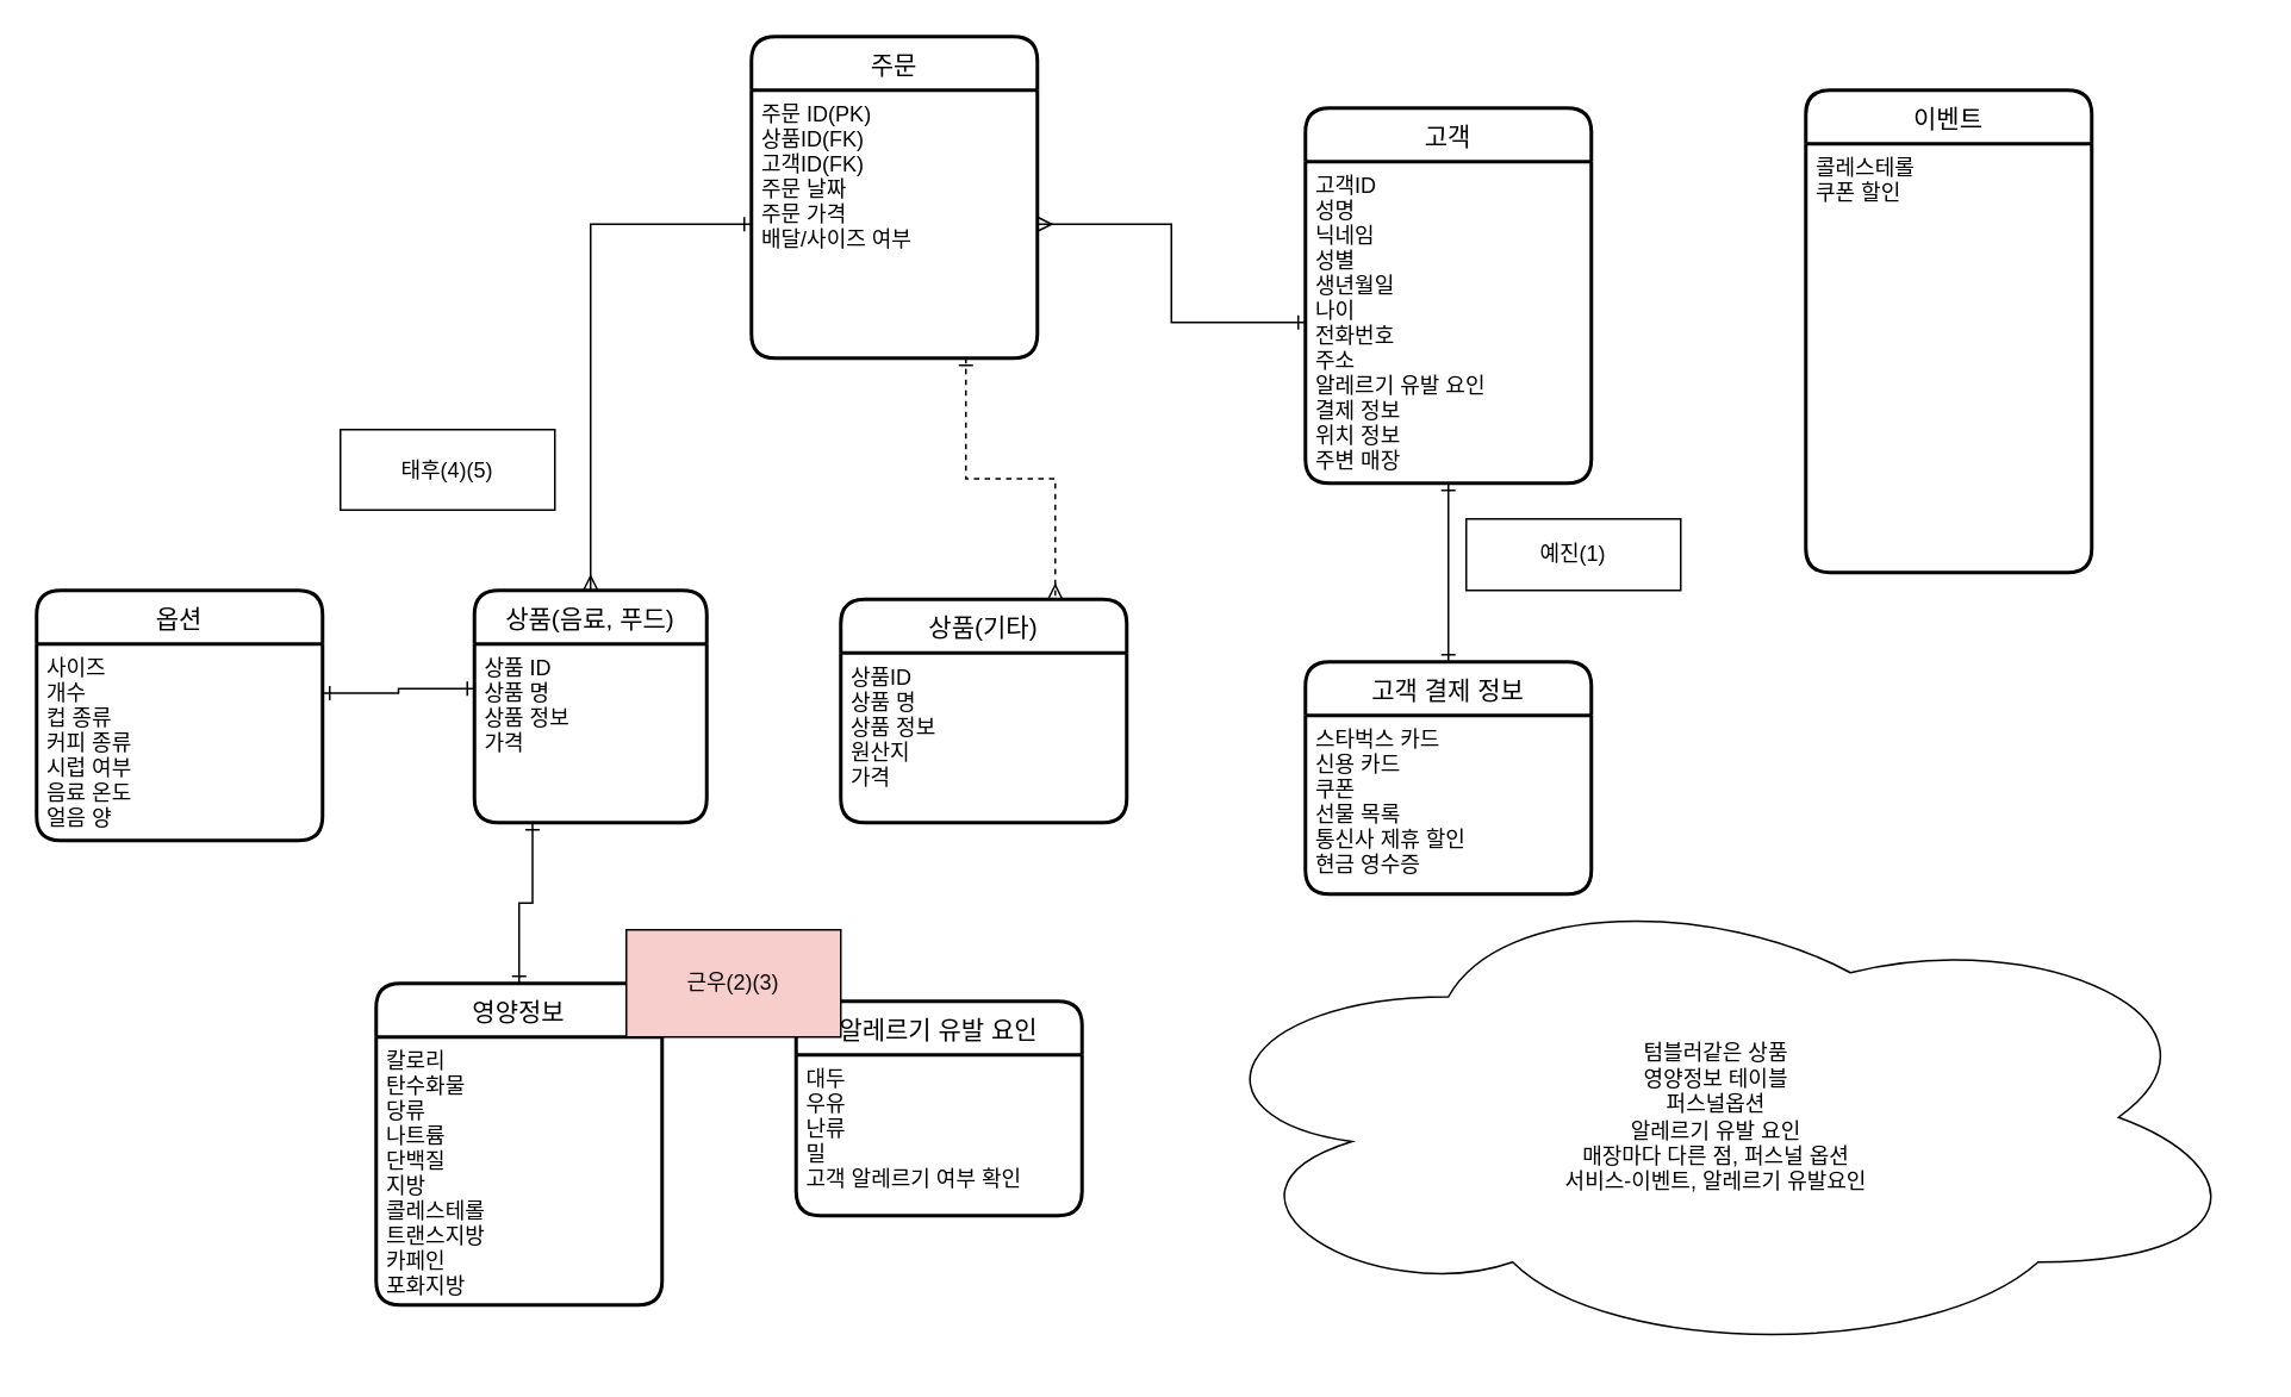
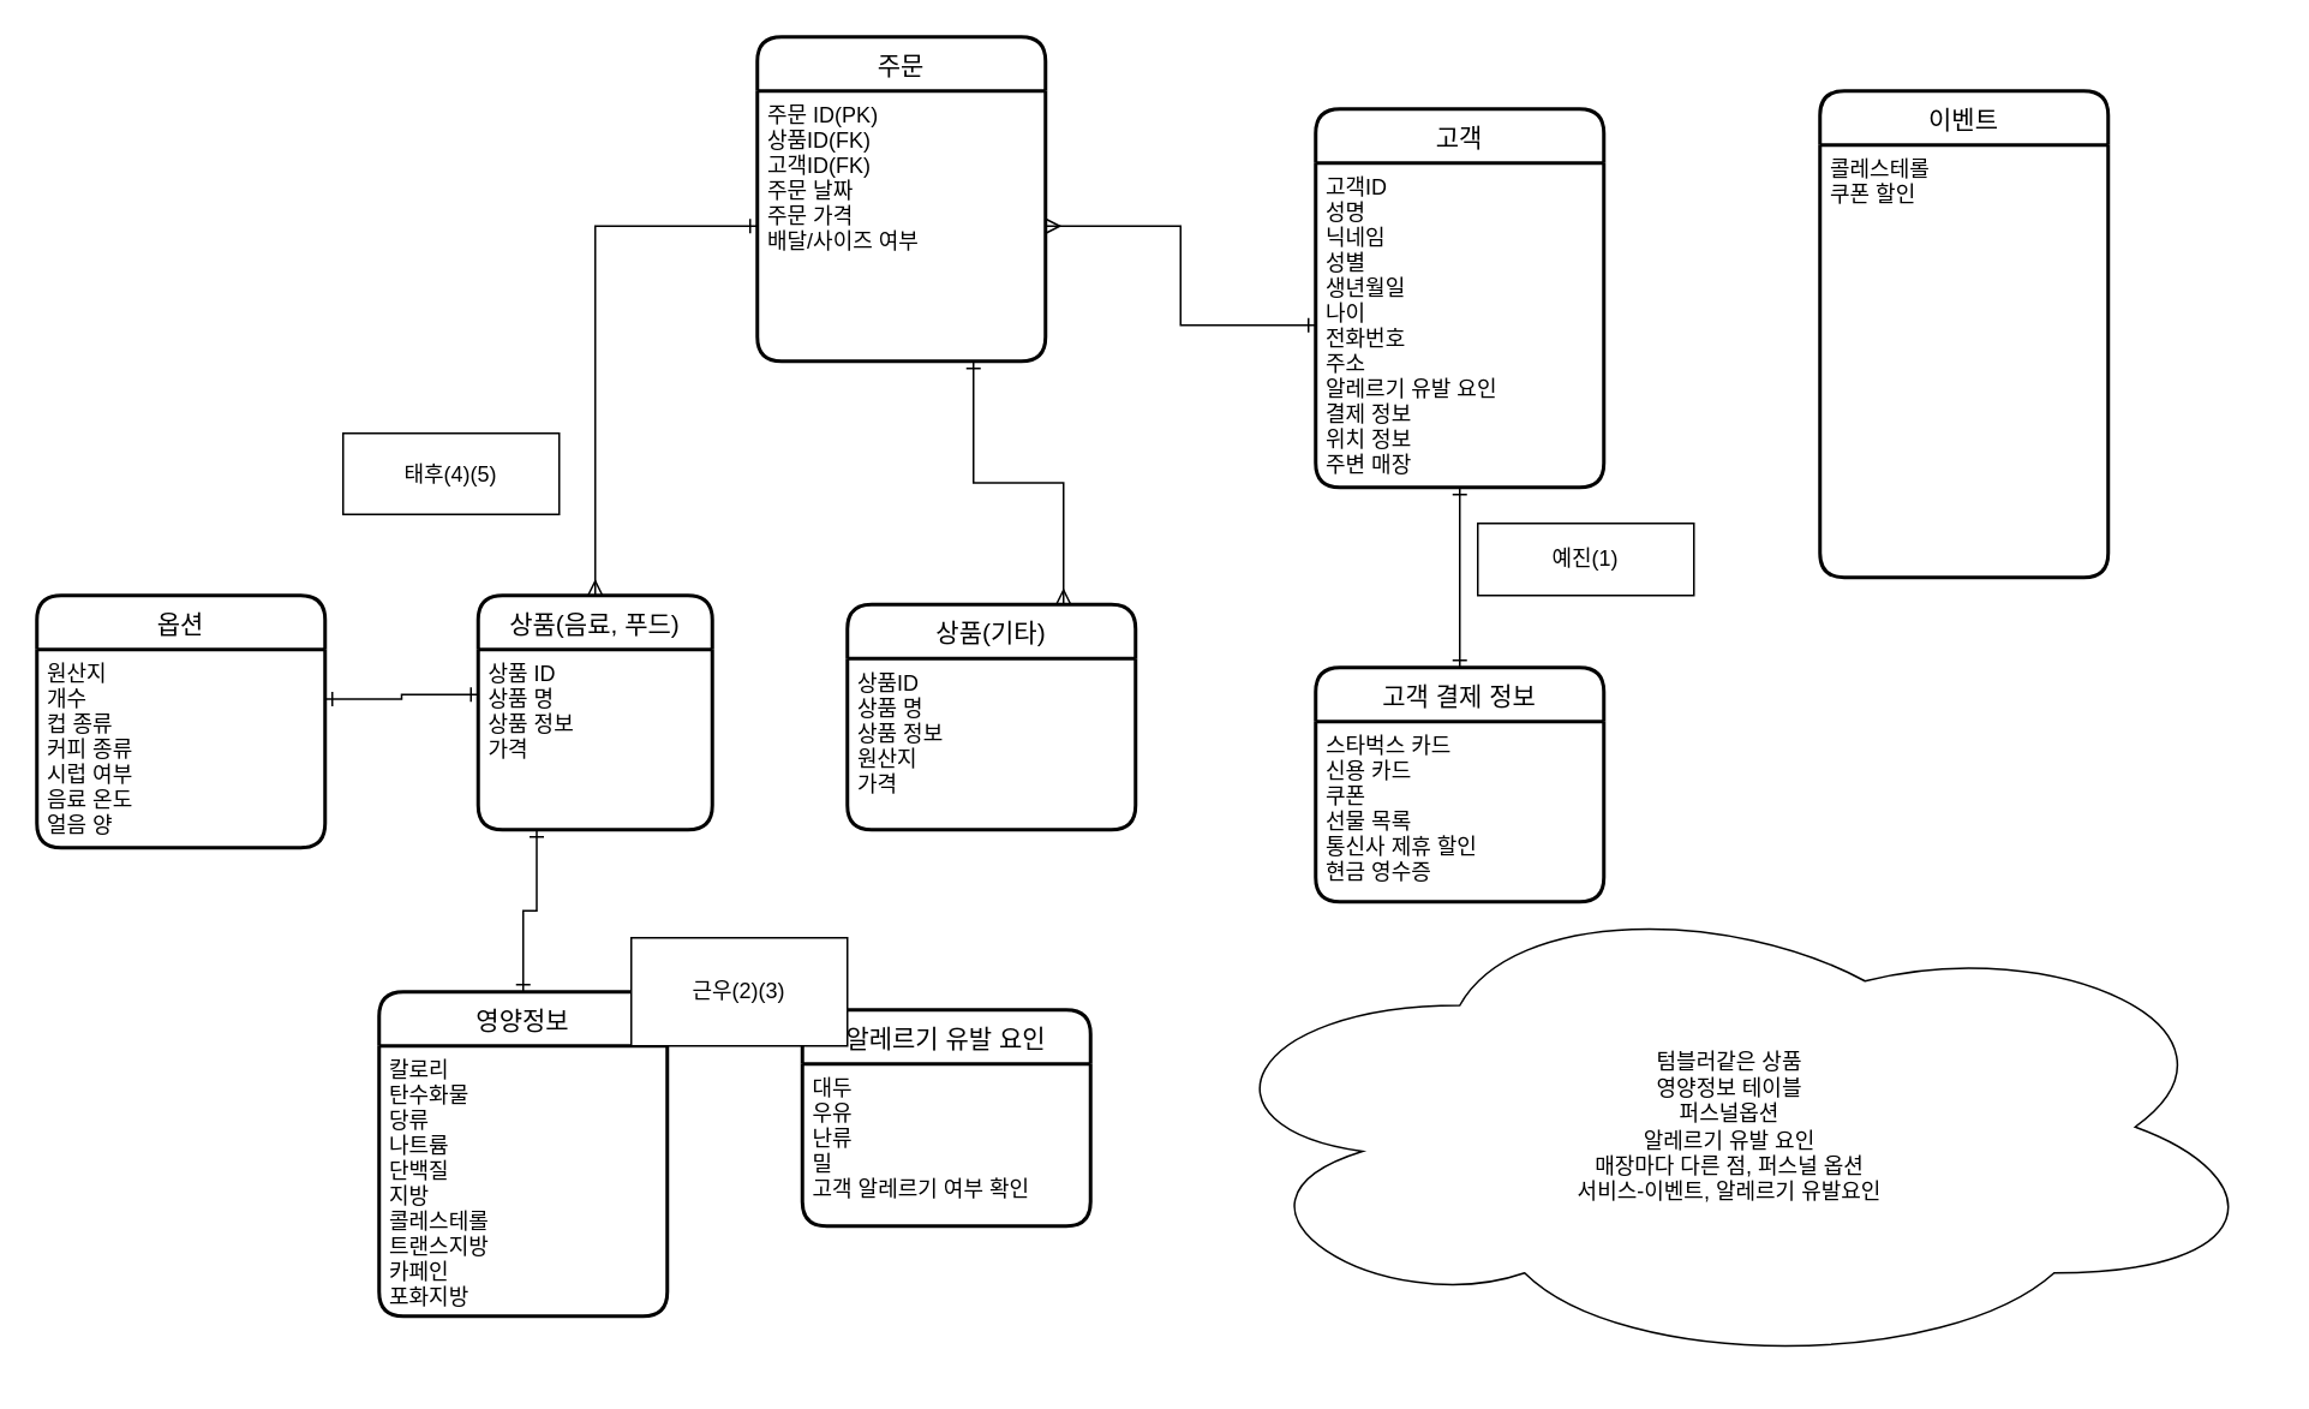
  <mxCell id="0" />
  <mxCell id="1" parent="0" />
  <mxCell id="2" value="고객" style="swimlane;childLayout=stackLayout;horizontal=1;startSize=30;horizontalStack=0;rounded=1;fontSize=14;fontStyle=0;strokeWidth=2;resizeParent=0;resizeLast=1;shadow=0;dashed=0;align=center;" parent="1" vertex="1"><mxGeometry x="730" y="60" width="160" height="210" as="geometry" /></mxCell>
  <mxCell id="3" value="고객ID&#10;성명&#10;닉네임&#10;성별&#10;생년월일&#10;나이&#10;전화번호&#10;주소&#10;알레르기 유발 요인&#10;결제 정보&#10;위치 정보&#10;주변 매장&#10;" style="align=left;strokeColor=none;fillColor=none;spacingLeft=4;fontSize=12;verticalAlign=top;resizable=0;rotatable=0;part=1;" parent="2" vertex="1"><mxGeometry y="30" width="160" height="180" as="geometry" /></mxCell>
  <mxCell id="4" value="상품(음료, 푸드)" style="swimlane;childLayout=stackLayout;horizontal=1;startSize=30;horizontalStack=0;rounded=1;fontSize=14;fontStyle=0;strokeWidth=2;resizeParent=0;resizeLast=1;shadow=0;dashed=0;align=center;" parent="1" vertex="1"><mxGeometry x="265" y="330" width="130" height="130" as="geometry" /></mxCell>
  <mxCell id="5" value="상품 ID&#10;상품 명&#10;상품 정보&#10;가격&#10;" style="align=left;strokeColor=none;fillColor=none;spacingLeft=4;fontSize=12;verticalAlign=top;resizable=0;rotatable=0;part=1;" parent="4" vertex="1"><mxGeometry y="30" width="130" height="100" as="geometry" /></mxCell>
  <mxCell id="6" value="텀블러같은 상품&lt;br&gt;영양정보 테이블&lt;br&gt;퍼스널옵션&lt;br&gt;알레르기 유발 요인&lt;br&gt;매장마다 다른 점, 퍼스널 옵션&lt;br&gt;서비스-이벤트, 알레르기 유발요인" style="ellipse;shape=cloud;whiteSpace=wrap;html=1;" parent="1" vertex="1"><mxGeometry x="660" y="490" width="600" height="270" as="geometry" /></mxCell>
  <mxCell id="7" value="상품(기타)" style="swimlane;childLayout=stackLayout;horizontal=1;startSize=30;horizontalStack=0;rounded=1;fontSize=14;fontStyle=0;strokeWidth=2;resizeParent=0;resizeLast=1;shadow=0;dashed=0;align=center;" parent="1" vertex="1"><mxGeometry x="470" y="335" width="160" height="125" as="geometry" /></mxCell>
  <mxCell id="8" value="상품ID&#10;상품 명&#10;상품 정보&#10;원산지&#10;가격" style="align=left;strokeColor=none;fillColor=none;spacingLeft=4;fontSize=12;verticalAlign=top;resizable=0;rotatable=0;part=1;" parent="7" vertex="1"><mxGeometry y="30" width="160" height="95" as="geometry" /></mxCell>
  <mxCell id="9" style="edgeStyle=orthogonalEdgeStyle;rounded=0;orthogonalLoop=1;jettySize=auto;html=1;exitX=0.5;exitY=0;exitDx=0;exitDy=0;entryX=0.25;entryY=1;entryDx=0;entryDy=0;startArrow=ERone;startFill=0;endArrow=ERone;endFill=0;" parent="1" source="10" target="5" edge="1"><mxGeometry relative="1" as="geometry" /></mxCell>
  <mxCell id="10" value="영양정보" style="swimlane;childLayout=stackLayout;horizontal=1;startSize=30;horizontalStack=0;rounded=1;fontSize=14;fontStyle=0;strokeWidth=2;resizeParent=0;resizeLast=1;shadow=0;dashed=0;align=center;" parent="1" vertex="1"><mxGeometry x="210" y="550" width="160" height="180" as="geometry" /></mxCell>
  <mxCell id="11" value="칼로리&#10;탄수화물&#10;당류&#10;나트륨&#10;단백질&#10;지방&#10;콜레스테롤&#10;트랜스지방&#10;카페인&#10;포화지방" style="align=left;strokeColor=none;fillColor=none;spacingLeft=4;fontSize=12;verticalAlign=top;resizable=0;rotatable=0;part=1;" parent="10" vertex="1"><mxGeometry y="30" width="160" height="150" as="geometry" /></mxCell>
- <mxCell id="12" style="edgeStyle=orthogonalEdgeStyle;rounded=0;orthogonalLoop=1;jettySize=auto;html=1;exitX=0.75;exitY=1;exitDx=0;exitDy=0;entryX=0.75;entryY=0;entryDx=0;entryDy=0;startArrow=ERone;startFill=0;endArrow=ERmany;endFill=0;dashed=1;" parent="1" source="13" target="7" edge="1"><mxGeometry relative="1" as="geometry" /></mxCell>
+ <mxCell id="12" style="edgeStyle=orthogonalEdgeStyle;rounded=0;orthogonalLoop=1;jettySize=auto;html=1;exitX=0.75;exitY=1;exitDx=0;exitDy=0;entryX=0.75;entryY=0;entryDx=0;entryDy=0;startArrow=ERone;startFill=0;endArrow=ERmany;endFill=0;" parent="1" source="13" target="7" edge="1"><mxGeometry relative="1" as="geometry" /></mxCell>
  <mxCell id="13" value="주문" style="swimlane;childLayout=stackLayout;horizontal=1;startSize=30;horizontalStack=0;rounded=1;fontSize=14;fontStyle=0;strokeWidth=2;resizeParent=0;resizeLast=1;shadow=0;dashed=0;align=center;" parent="1" vertex="1"><mxGeometry x="420" y="20" width="160" height="180" as="geometry" /></mxCell>
  <mxCell id="14" value="주문 ID(PK)&#10;상품ID(FK)&#10;고객ID(FK)&#10;주문 날짜&#10;주문 가격&#10;배달/사이즈 여부" style="align=left;strokeColor=none;fillColor=none;spacingLeft=4;fontSize=12;verticalAlign=top;resizable=0;rotatable=0;part=1;" parent="13" vertex="1"><mxGeometry y="30" width="160" height="150" as="geometry" /></mxCell>
  <mxCell id="15" style="edgeStyle=orthogonalEdgeStyle;rounded=0;orthogonalLoop=1;jettySize=auto;html=1;exitX=0.5;exitY=1;exitDx=0;exitDy=0;" parent="13" source="14" target="14" edge="1"><mxGeometry relative="1" as="geometry" /></mxCell>
  <mxCell id="16" value="이벤트" style="swimlane;childLayout=stackLayout;horizontal=1;startSize=30;horizontalStack=0;rounded=1;fontSize=14;fontStyle=0;strokeWidth=2;resizeParent=0;resizeLast=1;shadow=0;dashed=0;align=center;" parent="1" vertex="1"><mxGeometry x="1010" y="50" width="160" height="270" as="geometry" /></mxCell>
  <mxCell id="17" value="콜레스테롤&#10;쿠폰 할인" style="align=left;strokeColor=none;fillColor=none;spacingLeft=4;fontSize=12;verticalAlign=top;resizable=0;rotatable=0;part=1;" parent="16" vertex="1"><mxGeometry y="30" width="160" height="240" as="geometry" /></mxCell>
  <mxCell id="18" value="고객 결제 정보" style="swimlane;childLayout=stackLayout;horizontal=1;startSize=30;horizontalStack=0;rounded=1;fontSize=14;fontStyle=0;strokeWidth=2;resizeParent=0;resizeLast=1;shadow=0;dashed=0;align=center;" parent="1" vertex="1"><mxGeometry x="730" y="370" width="160" height="130" as="geometry" /></mxCell>
  <mxCell id="19" value="스타벅스 카드&#10;신용 카드&#10;쿠폰&#10;선물 목록&#10;통신사 제휴 할인&#10;현금 영수증" style="align=left;strokeColor=none;fillColor=none;spacingLeft=4;fontSize=12;verticalAlign=top;resizable=0;rotatable=0;part=1;" parent="18" vertex="1"><mxGeometry y="30" width="160" height="100" as="geometry" /></mxCell>
  <mxCell id="20" value="알레르기 유발 요인" style="swimlane;childLayout=stackLayout;horizontal=1;startSize=30;horizontalStack=0;rounded=1;fontSize=14;fontStyle=0;strokeWidth=2;resizeParent=0;resizeLast=1;shadow=0;dashed=0;align=center;" parent="1" vertex="1"><mxGeometry x="445" y="560" width="160" height="120" as="geometry" /></mxCell>
  <mxCell id="21" value="대두&#10;우유&#10;난류&#10;밀&#10;고객 알레르기 여부 확인" style="align=left;strokeColor=none;fillColor=none;spacingLeft=4;fontSize=12;verticalAlign=top;resizable=0;rotatable=0;part=1;" parent="20" vertex="1"><mxGeometry y="30" width="160" height="90" as="geometry" /></mxCell>
  <mxCell id="22" value="옵션" style="swimlane;childLayout=stackLayout;horizontal=1;startSize=30;horizontalStack=0;rounded=1;fontSize=14;fontStyle=0;strokeWidth=2;resizeParent=0;resizeLast=1;shadow=0;dashed=0;align=center;" parent="1" vertex="1"><mxGeometry x="20" y="330" width="160" height="140" as="geometry" /></mxCell>
- <mxCell id="23" value="사이즈&#10;개수&#10;컵 종류&#10;커피 종류&#10;시럽 여부&#10;음료 온도&#10;얼음 양" style="align=left;strokeColor=none;fillColor=none;spacingLeft=4;fontSize=12;verticalAlign=top;resizable=0;rotatable=0;part=1;" parent="22" vertex="1"><mxGeometry y="30" width="160" height="110" as="geometry" /></mxCell>
+ <mxCell id="23" value="원산지&#10;개수&#10;컵 종류&#10;커피 종류&#10;시럽 여부&#10;음료 온도&#10;얼음 양" style="align=left;strokeColor=none;fillColor=none;spacingLeft=4;fontSize=12;verticalAlign=top;resizable=0;rotatable=0;part=1;" parent="22" vertex="1"><mxGeometry y="30" width="160" height="110" as="geometry" /></mxCell>
  <mxCell id="24" style="edgeStyle=orthogonalEdgeStyle;rounded=0;orthogonalLoop=1;jettySize=auto;html=1;exitX=0;exitY=0.5;exitDx=0;exitDy=0;entryX=0.5;entryY=0;entryDx=0;entryDy=0;endArrow=ERmany;endFill=0;startArrow=ERone;startFill=0;" parent="1" source="14" target="4" edge="1"><mxGeometry relative="1" as="geometry" /></mxCell>
  <mxCell id="25" style="edgeStyle=orthogonalEdgeStyle;rounded=0;orthogonalLoop=1;jettySize=auto;html=1;exitX=1;exitY=0.25;exitDx=0;exitDy=0;entryX=0;entryY=0.25;entryDx=0;entryDy=0;startArrow=ERone;startFill=0;endArrow=ERone;endFill=0;" parent="1" source="23" target="5" edge="1"><mxGeometry relative="1" as="geometry" /></mxCell>
  <mxCell id="26" style="edgeStyle=orthogonalEdgeStyle;rounded=0;orthogonalLoop=1;jettySize=auto;html=1;exitX=1;exitY=0.5;exitDx=0;exitDy=0;entryX=0;entryY=0.5;entryDx=0;entryDy=0;startArrow=ERmany;startFill=0;endArrow=ERone;endFill=0;" parent="1" source="14" target="3" edge="1"><mxGeometry relative="1" as="geometry" /></mxCell>
  <mxCell id="27" style="edgeStyle=orthogonalEdgeStyle;rounded=0;orthogonalLoop=1;jettySize=auto;html=1;exitX=0.5;exitY=1;exitDx=0;exitDy=0;entryX=0.5;entryY=0;entryDx=0;entryDy=0;startArrow=ERone;startFill=0;endArrow=ERone;endFill=0;" parent="1" source="3" target="18" edge="1"><mxGeometry relative="1" as="geometry" /></mxCell>
  <mxCell id="28" value="예진(1)" style="rounded=0;whiteSpace=wrap;html=1;" vertex="1" parent="1"><mxGeometry x="820" y="290" width="120" height="40" as="geometry" /></mxCell>
- <mxCell id="29" value="근우(2)(3)" style="rounded=0;whiteSpace=wrap;html=1;fillColor=#f8cecc;" vertex="1" parent="1"><mxGeometry x="350" y="520" width="120" height="60" as="geometry" /></mxCell>
+ <mxCell id="29" value="근우(2)(3)" style="rounded=0;whiteSpace=wrap;html=1;" vertex="1" parent="1"><mxGeometry x="350" y="520" width="120" height="60" as="geometry" /></mxCell>
  <mxCell id="30" value="태후(4)(5)" style="rounded=0;whiteSpace=wrap;html=1;" vertex="1" parent="1"><mxGeometry x="190" y="240" width="120" height="45" as="geometry" /></mxCell>
